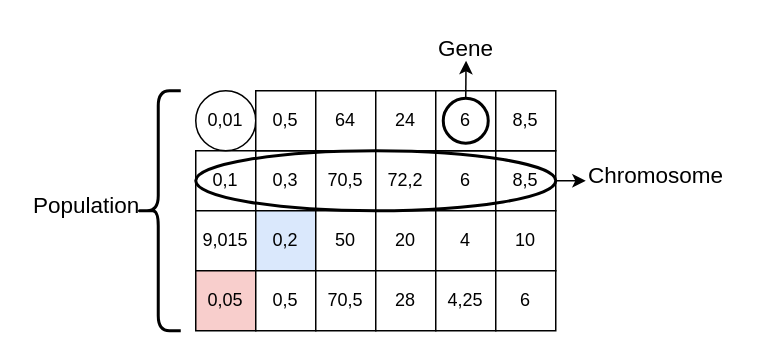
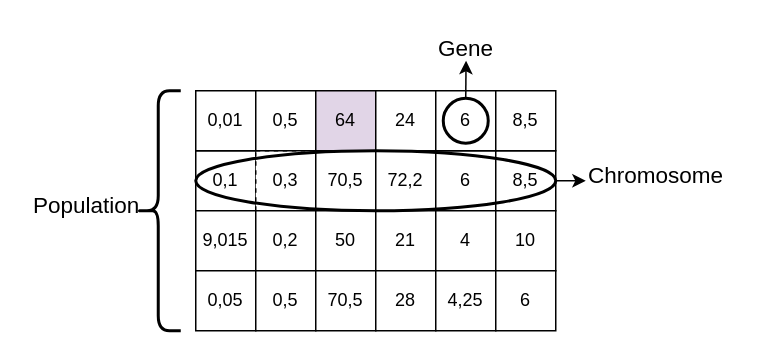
  <mxCell id="0" />
  <mxCell id="1" parent="0" />
  <mxCell id="2" value="&lt;div&gt;0,1&lt;/div&gt;" style="rounded=0;whiteSpace=wrap;html=1;" parent="1" vertex="1"><mxGeometry x="130" y="100" width="40" height="40" as="geometry" /></mxCell>
- <mxCell id="3" value="&lt;div&gt;0,3&lt;/div&gt;" style="rounded=0;whiteSpace=wrap;html=1;" parent="1" vertex="1"><mxGeometry x="170" y="100" width="40" height="40" as="geometry" /></mxCell>
+ <mxCell id="3" value="&lt;div&gt;0,3&lt;/div&gt;" style="rounded=0;whiteSpace=wrap;html=1;dashed=1;" parent="1" vertex="1"><mxGeometry x="170" y="100" width="40" height="40" as="geometry" /></mxCell>
  <mxCell id="4" value="70,5" style="rounded=0;whiteSpace=wrap;html=1;" parent="1" vertex="1"><mxGeometry x="210" y="100" width="40" height="40" as="geometry" /></mxCell>
  <mxCell id="5" value="72,2" style="rounded=0;whiteSpace=wrap;html=1;" parent="1" vertex="1"><mxGeometry x="250" y="100" width="40" height="40" as="geometry" /></mxCell>
  <mxCell id="6" value="6" style="rounded=0;whiteSpace=wrap;html=1;" parent="1" vertex="1"><mxGeometry x="290" y="100" width="40" height="40" as="geometry" /></mxCell>
  <mxCell id="7" value="8,5" style="rounded=0;whiteSpace=wrap;html=1;" parent="1" vertex="1"><mxGeometry x="330" y="100" width="40" height="40" as="geometry" /></mxCell>
- <mxCell id="8" value="0,01" style="ellipse;whiteSpace=wrap;html=1;" parent="1" vertex="1"><mxGeometry x="130" y="60" width="40" height="40" as="geometry" /></mxCell>
+ <mxCell id="8" value="0,01" style="rounded=0;whiteSpace=wrap;html=1;" parent="1" vertex="1"><mxGeometry x="130" y="60" width="40" height="40" as="geometry" /></mxCell>
  <mxCell id="9" value="0,5" style="rounded=0;whiteSpace=wrap;html=1;" parent="1" vertex="1"><mxGeometry x="170" y="60" width="40" height="40" as="geometry" /></mxCell>
- <mxCell id="10" value="64" style="rounded=0;whiteSpace=wrap;html=1;" parent="1" vertex="1"><mxGeometry x="210" y="60" width="40" height="40" as="geometry" /></mxCell>
+ <mxCell id="10" value="64" style="rounded=0;whiteSpace=wrap;html=1;fillColor=#e1d5e7;" parent="1" vertex="1"><mxGeometry x="210" y="60" width="40" height="40" as="geometry" /></mxCell>
  <mxCell id="11" value="24" style="rounded=0;whiteSpace=wrap;html=1;" parent="1" vertex="1"><mxGeometry x="250" y="60" width="40" height="40" as="geometry" /></mxCell>
  <mxCell id="12" value="6" style="rounded=0;whiteSpace=wrap;html=1;" parent="1" vertex="1"><mxGeometry x="290" y="60" width="40" height="40" as="geometry" /></mxCell>
  <mxCell id="13" value="8,5" style="rounded=0;whiteSpace=wrap;html=1;" parent="1" vertex="1"><mxGeometry x="330" y="60" width="40" height="40" as="geometry" /></mxCell>
  <mxCell id="14" value="9,015" style="rounded=0;whiteSpace=wrap;html=1;" vertex="1" parent="1"><mxGeometry x="130" y="140" width="40" height="40" as="geometry" /></mxCell>
- <mxCell id="15" value="0,2" style="rounded=0;whiteSpace=wrap;html=1;fillColor=#dae8fc;" vertex="1" parent="1"><mxGeometry x="170" y="140" width="40" height="40" as="geometry" /></mxCell>
+ <mxCell id="15" value="0,2" style="rounded=0;whiteSpace=wrap;html=1;" vertex="1" parent="1"><mxGeometry x="170" y="140" width="40" height="40" as="geometry" /></mxCell>
  <mxCell id="16" value="50" style="rounded=0;whiteSpace=wrap;html=1;" vertex="1" parent="1"><mxGeometry x="210" y="140" width="40" height="40" as="geometry" /></mxCell>
- <mxCell id="17" value="&lt;div&gt;20&lt;/div&gt;" style="rounded=0;whiteSpace=wrap;html=1;" vertex="1" parent="1"><mxGeometry x="250" y="140" width="40" height="40" as="geometry" /></mxCell>
+ <mxCell id="17" value="&lt;div&gt;21&lt;/div&gt;" style="rounded=0;whiteSpace=wrap;html=1;" vertex="1" parent="1"><mxGeometry x="250" y="140" width="40" height="40" as="geometry" /></mxCell>
  <mxCell id="18" value="&lt;div&gt;4&lt;/div&gt;" style="rounded=0;whiteSpace=wrap;html=1;" vertex="1" parent="1"><mxGeometry x="290" y="140" width="40" height="40" as="geometry" /></mxCell>
  <mxCell id="19" value="10" style="rounded=0;whiteSpace=wrap;html=1;" vertex="1" parent="1"><mxGeometry x="330" y="140" width="40" height="40" as="geometry" /></mxCell>
- <mxCell id="20" value="&lt;div&gt;0,05&lt;/div&gt;" style="rounded=0;whiteSpace=wrap;html=1;fillColor=#f8cecc;" vertex="1" parent="1"><mxGeometry x="130" y="180" width="40" height="40" as="geometry" /></mxCell>
+ <mxCell id="20" value="&lt;div&gt;0,05&lt;/div&gt;" style="rounded=0;whiteSpace=wrap;html=1;" vertex="1" parent="1"><mxGeometry x="130" y="180" width="40" height="40" as="geometry" /></mxCell>
  <mxCell id="21" value="0,5" style="rounded=0;whiteSpace=wrap;html=1;" vertex="1" parent="1"><mxGeometry x="170" y="180" width="40" height="40" as="geometry" /></mxCell>
  <mxCell id="22" value="70,5" style="rounded=0;whiteSpace=wrap;html=1;" vertex="1" parent="1"><mxGeometry x="210" y="180" width="40" height="40" as="geometry" /></mxCell>
  <mxCell id="23" value="&lt;div&gt;28&lt;/div&gt;" style="rounded=0;whiteSpace=wrap;html=1;" vertex="1" parent="1"><mxGeometry x="250" y="180" width="40" height="40" as="geometry" /></mxCell>
  <mxCell id="24" value="&lt;div&gt;4,25&lt;/div&gt;" style="rounded=0;whiteSpace=wrap;html=1;" vertex="1" parent="1"><mxGeometry x="290" y="180" width="40" height="40" as="geometry" /></mxCell>
  <mxCell id="25" value="6" style="rounded=0;whiteSpace=wrap;html=1;" vertex="1" parent="1"><mxGeometry x="330" y="180" width="40" height="40" as="geometry" /></mxCell>
  <mxCell id="26" value="" style="shape=curlyBracket;whiteSpace=wrap;html=1;rounded=1;strokeWidth=2;" vertex="1" parent="1"><mxGeometry x="90" y="60" width="30" height="160" as="geometry" /></mxCell>
  <mxCell id="27" style="edgeStyle=orthogonalEdgeStyle;rounded=0;orthogonalLoop=1;jettySize=auto;html=1;exitX=0.5;exitY=0;exitDx=0;exitDy=0;fontColor=#000000;" edge="1" parent="1" source="28"><mxGeometry relative="1" as="geometry"><mxPoint x="310.2" y="40" as="targetPoint" /></mxGeometry></mxCell>
  <mxCell id="28" value="" style="ellipse;whiteSpace=wrap;html=1;strokeWidth=2;fillColor=none;" vertex="1" parent="1"><mxGeometry x="295" y="65" width="30" height="30" as="geometry" /></mxCell>
  <mxCell id="29" style="edgeStyle=orthogonalEdgeStyle;rounded=0;orthogonalLoop=1;jettySize=auto;html=1;exitX=1;exitY=0.5;exitDx=0;exitDy=0;fontColor=#000000;" edge="1" parent="1"><mxGeometry relative="1" as="geometry"><mxPoint x="390" y="120" as="targetPoint" /><mxPoint x="370.2" y="120" as="sourcePoint" /></mxGeometry></mxCell>
  <mxCell id="30" value="&lt;font style=&quot;font-size: 15px&quot;&gt;Population&lt;/font&gt;" style="text;html=1;resizable=0;points=[];autosize=1;align=left;verticalAlign=top;spacingTop=-4;fontColor=#000000;" vertex="1" parent="1"><mxGeometry x="20" y="125" width="80" height="20" as="geometry" /></mxCell>
  <mxCell id="31" value="&lt;div style=&quot;font-size: 15px&quot;&gt;&lt;font style=&quot;font-size: 15px&quot;&gt;Gene&lt;/font&gt;&lt;/div&gt;&lt;div style=&quot;font-size: 15px&quot;&gt;&lt;font style=&quot;font-size: 15px&quot;&gt;&lt;br&gt;&lt;/font&gt;&lt;/div&gt;" style="text;html=1;resizable=0;points=[];autosize=1;align=left;verticalAlign=top;spacingTop=-4;fontColor=#000000;" vertex="1" parent="1"><mxGeometry x="290" y="20" width="50" height="30" as="geometry" /></mxCell>
  <mxCell id="32" value="&lt;div style=&quot;font-size: 15px&quot;&gt;&lt;font style=&quot;font-size: 15px&quot;&gt;Chromosome&lt;/font&gt;&lt;/div&gt;&lt;div style=&quot;font-size: 15px&quot;&gt;&lt;font style=&quot;font-size: 15px&quot;&gt;&lt;br&gt;&lt;/font&gt;&lt;/div&gt;" style="text;html=1;resizable=0;points=[];autosize=1;align=left;verticalAlign=top;spacingTop=-4;fontColor=#000000;" vertex="1" parent="1"><mxGeometry x="390" y="105" width="100" height="30" as="geometry" /></mxCell>
  <mxCell id="33" value="" style="ellipse;whiteSpace=wrap;html=1;labelBackgroundColor=none;labelBorderColor=none;fontColor=#000000;fillColor=none;strokeWidth=2;" vertex="1" parent="1"><mxGeometry x="130" y="100" width="240" height="40" as="geometry" /></mxCell>
